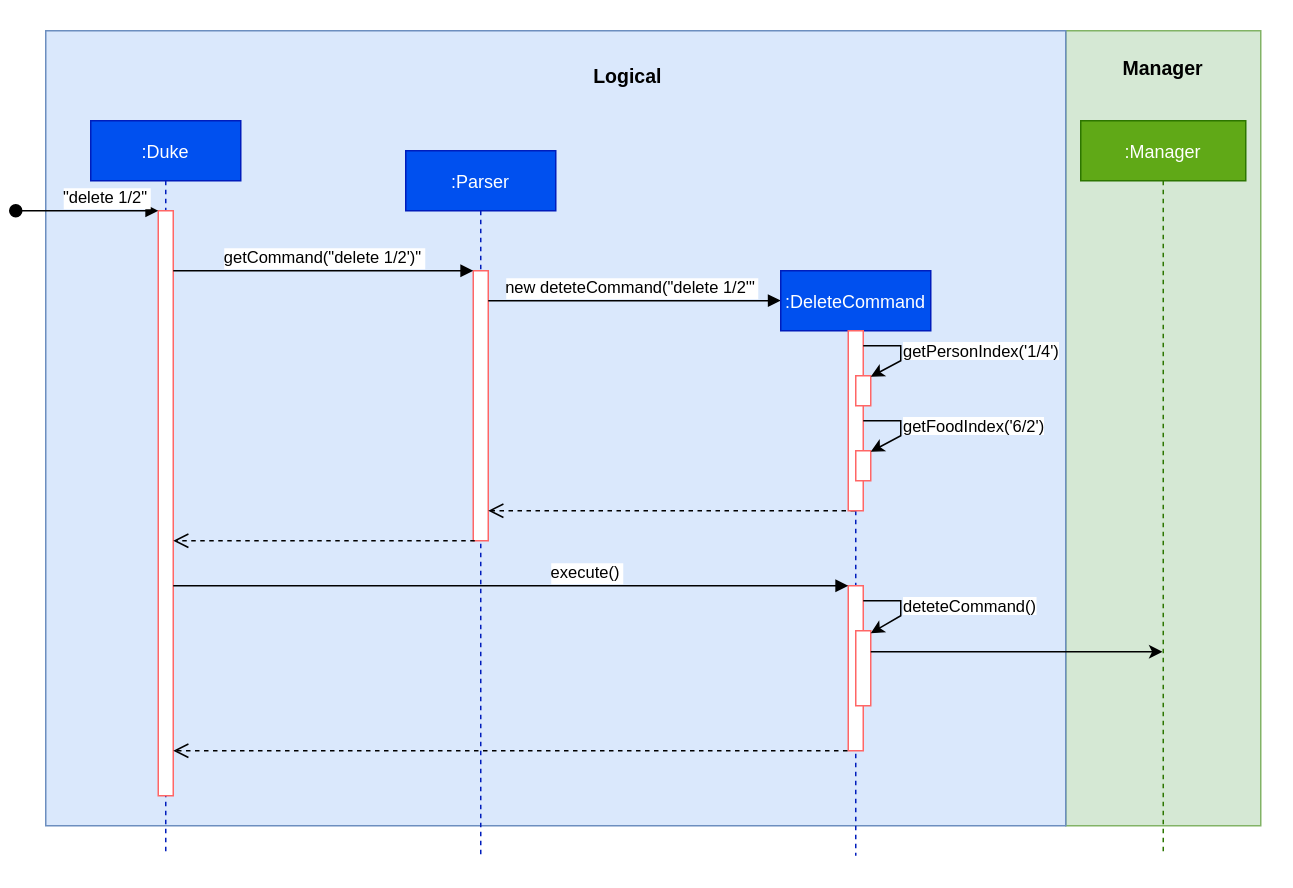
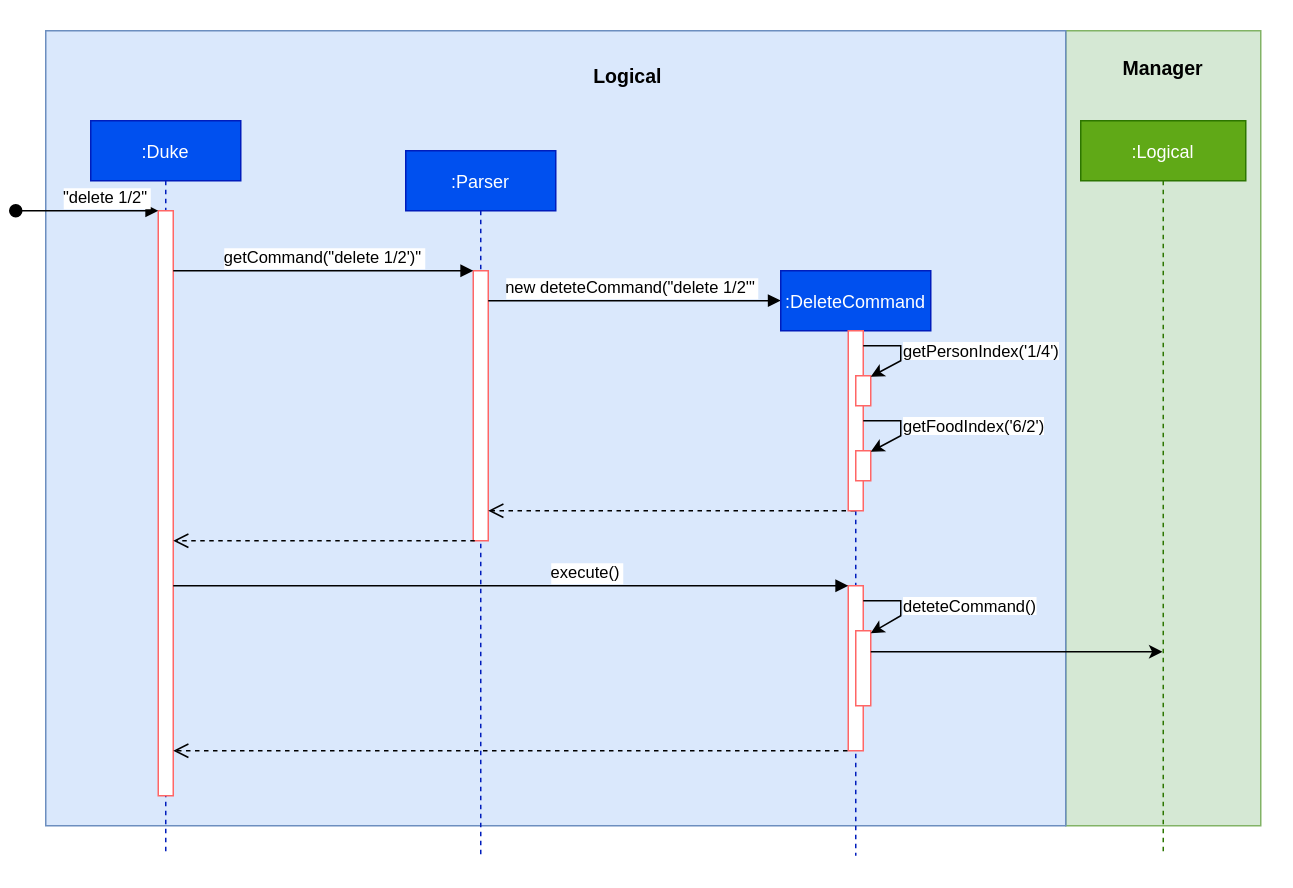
  <mxCell id="0" />
  <mxCell id="1" parent="0" />
  <mxCell id="2" value="" style="rounded=0;whiteSpace=wrap;html=1;fillColor=#d5e8d4;strokeColor=#82b366;" vertex="1" parent="1"><mxGeometry x="700" y="20" width="130" height="530" as="geometry" /></mxCell>
  <mxCell id="3" value="" style="rounded=0;whiteSpace=wrap;html=1;fillColor=#dae8fc;strokeColor=#6c8ebf;" vertex="1" parent="1"><mxGeometry x="20" y="20" width="680" height="530" as="geometry" /></mxCell>
  <mxCell id="4" value=":Duke" style="shape=umlLifeline;perimeter=lifelinePerimeter;container=1;collapsible=0;recursiveResize=0;rounded=0;shadow=0;strokeWidth=1;fillColor=#0050ef;strokeColor=#001DBC;fontColor=#ffffff;" parent="1" vertex="1"><mxGeometry x="50" y="80" width="100" height="490" as="geometry" /></mxCell>
  <mxCell id="5" value="" style="points=[];perimeter=orthogonalPerimeter;rounded=0;shadow=0;strokeWidth=1;strokeColor=#FF6666;" parent="4" vertex="1"><mxGeometry x="45" y="60" width="10" height="390" as="geometry" /></mxCell>
  <mxCell id="6" value="&quot;delete 1/2&quot;" style="verticalAlign=bottom;startArrow=oval;endArrow=block;startSize=8;shadow=0;strokeWidth=1;" parent="4" target="5" edge="1"><mxGeometry x="0.263" relative="1" as="geometry"><mxPoint x="-50" y="60" as="sourcePoint" /><Array as="points"><mxPoint x="-10" y="60" /></Array><mxPoint as="offset" /></mxGeometry></mxCell>
  <mxCell id="7" value=":Parser" style="shape=umlLifeline;perimeter=lifelinePerimeter;container=1;collapsible=0;recursiveResize=0;rounded=0;shadow=0;strokeWidth=1;fillColor=#0050ef;strokeColor=#001DBC;fontColor=#ffffff;" parent="1" vertex="1"><mxGeometry x="260" y="100" width="100" height="470" as="geometry" /></mxCell>
  <mxCell id="8" value="" style="points=[];perimeter=orthogonalPerimeter;rounded=0;shadow=0;strokeWidth=1;strokeColor=#FF6666;" parent="7" vertex="1"><mxGeometry x="45" y="80" width="10" height="180" as="geometry" /></mxCell>
  <mxCell id="9" value="" style="verticalAlign=bottom;endArrow=open;dashed=1;endSize=8;exitX=0.1;exitY=1;shadow=0;strokeWidth=1;exitDx=0;exitDy=0;exitPerimeter=0;" parent="1" source="8" target="5" edge="1"><mxGeometry relative="1" as="geometry"><mxPoint x="235" y="246" as="targetPoint" /><Array as="points"><mxPoint x="230" y="360" /></Array></mxGeometry></mxCell>
  <mxCell id="10" value="getCommand(&quot;delete 1/2')&quot;" style="verticalAlign=bottom;endArrow=block;entryX=0;entryY=0;shadow=0;strokeWidth=1;" parent="1" source="5" target="8" edge="1"><mxGeometry relative="1" as="geometry"><mxPoint x="235" y="170" as="sourcePoint" /></mxGeometry></mxCell>
  <mxCell id="11" value="new deteteCommand(&quot;delete 1/2'&quot;" style="verticalAlign=bottom;endArrow=block;shadow=0;strokeWidth=1;entryX=0;entryY=0.051;entryDx=0;entryDy=0;entryPerimeter=0;" parent="1" source="8" target="13" edge="1"><mxGeometry x="-0.026" relative="1" as="geometry"><mxPoint x="200" y="210" as="sourcePoint" /><mxPoint x="220" y="220" as="targetPoint" /><Array as="points"><mxPoint x="400" y="200" /><mxPoint x="490" y="200" /></Array><mxPoint as="offset" /></mxGeometry></mxCell>
  <mxCell id="12" value="" style="verticalAlign=bottom;endArrow=open;dashed=1;endSize=8;shadow=0;strokeWidth=1;exitX=0.45;exitY=1;exitDx=0;exitDy=0;exitPerimeter=0;" parent="1" source="14" target="8" edge="1"><mxGeometry relative="1" as="geometry"><mxPoint x="200" y="267" as="targetPoint" /><mxPoint x="220" y="296" as="sourcePoint" /></mxGeometry></mxCell>
  <mxCell id="13" value=":DeleteCommand" style="shape=umlLifeline;perimeter=lifelinePerimeter;container=1;collapsible=0;recursiveResize=0;rounded=0;shadow=0;strokeWidth=1;fillColor=#0050ef;strokeColor=#001DBC;fontColor=#ffffff;" vertex="1" parent="1"><mxGeometry x="510" y="180" width="100" height="390" as="geometry" /></mxCell>
  <mxCell id="14" value="" style="points=[];perimeter=orthogonalPerimeter;rounded=0;shadow=0;strokeWidth=1;strokeColor=#FF6666;" vertex="1" parent="13"><mxGeometry x="45" y="40" width="10" height="120" as="geometry" /></mxCell>
  <mxCell id="15" value="" style="points=[];perimeter=orthogonalPerimeter;rounded=0;shadow=0;strokeWidth=1;strokeColor=#FF6666;" vertex="1" parent="13"><mxGeometry x="50" y="70" width="10" height="20" as="geometry" /></mxCell>
  <mxCell id="16" value="" style="endArrow=classic;html=1;rounded=0;entryX=1;entryY=0.033;entryDx=0;entryDy=0;entryPerimeter=0;" edge="1" parent="13" target="15"><mxGeometry width="50" height="50" relative="1" as="geometry"><mxPoint x="55" y="50" as="sourcePoint" /><mxPoint x="70" y="70" as="targetPoint" /><Array as="points"><mxPoint x="80" y="50" /><mxPoint x="80" y="60" /></Array></mxGeometry></mxCell>
  <mxCell id="17" value="" style="points=[];perimeter=orthogonalPerimeter;rounded=0;shadow=0;strokeWidth=1;strokeColor=#FF6666;" vertex="1" parent="13"><mxGeometry x="45" y="210" width="10" height="110" as="geometry" /></mxCell>
  <mxCell id="18" value="&lt;span style=&quot;color: rgb(0 , 0 , 0) ; font-family: &amp;#34;helvetica&amp;#34; ; font-size: 11px ; font-style: normal ; font-weight: 400 ; letter-spacing: normal ; text-align: center ; text-indent: 0px ; text-transform: none ; word-spacing: 0px ; background-color: rgb(255 , 255 , 255) ; display: inline ; float: none&quot;&gt;getPersonIndex('1/4')&lt;/span&gt;" style="text;whiteSpace=wrap;html=1;" vertex="1" parent="1"><mxGeometry x="590" y="220" width="180" height="30" as="geometry" /></mxCell>
  <mxCell id="19" value="" style="points=[];perimeter=orthogonalPerimeter;rounded=0;shadow=0;strokeWidth=1;strokeColor=#FF6666;" vertex="1" parent="1"><mxGeometry x="560" y="300" width="10" height="20" as="geometry" /></mxCell>
  <mxCell id="20" value="" style="endArrow=classic;html=1;rounded=0;entryX=1;entryY=0.033;entryDx=0;entryDy=0;entryPerimeter=0;" edge="1" parent="1" target="19"><mxGeometry width="50" height="50" relative="1" as="geometry"><mxPoint x="565" y="280" as="sourcePoint" /><mxPoint x="30" y="130" as="targetPoint" /><Array as="points"><mxPoint x="590" y="280" /><mxPoint x="590" y="290" /></Array></mxGeometry></mxCell>
  <mxCell id="21" value="&lt;span style=&quot;color: rgb(0 , 0 , 0) ; font-family: &amp;#34;helvetica&amp;#34; ; font-size: 11px ; font-style: normal ; font-weight: 400 ; letter-spacing: normal ; text-align: center ; text-indent: 0px ; text-transform: none ; word-spacing: 0px ; background-color: rgb(255 , 255 , 255) ; display: inline ; float: none&quot;&gt;getFoodIndex('6/2')&lt;/span&gt;" style="text;whiteSpace=wrap;html=1;" vertex="1" parent="1"><mxGeometry x="590" y="270" width="180" height="30" as="geometry" /></mxCell>
  <mxCell id="22" value="execute()" style="verticalAlign=bottom;endArrow=block;shadow=0;strokeWidth=1;entryX=0;entryY=0;entryDx=0;entryDy=0;entryPerimeter=0;" edge="1" parent="1" source="5" target="17"><mxGeometry x="0.222" relative="1" as="geometry"><mxPoint x="110" y="390" as="sourcePoint" /><mxPoint x="550" y="390" as="targetPoint" /><Array as="points"><mxPoint x="210" y="390" /></Array><mxPoint as="offset" /></mxGeometry></mxCell>
  <mxCell id="23" value="" style="points=[];perimeter=orthogonalPerimeter;rounded=0;shadow=0;strokeWidth=1;strokeColor=#FF6666;" vertex="1" parent="1"><mxGeometry x="560" y="420" width="10" height="50" as="geometry" /></mxCell>
  <mxCell id="24" value="" style="endArrow=classic;html=1;rounded=0;entryX=1;entryY=0.033;entryDx=0;entryDy=0;entryPerimeter=0;" edge="1" parent="1" target="23"><mxGeometry width="50" height="50" relative="1" as="geometry"><mxPoint x="565" y="400" as="sourcePoint" /><mxPoint x="30" y="250" as="targetPoint" /><Array as="points"><mxPoint x="590" y="400" /><mxPoint x="590" y="410" /></Array></mxGeometry></mxCell>
  <mxCell id="25" value="&lt;span style=&quot;color: rgb(0 , 0 , 0) ; font-family: &amp;#34;helvetica&amp;#34; ; font-size: 11px ; font-style: normal ; font-weight: 400 ; letter-spacing: normal ; text-align: center ; text-indent: 0px ; text-transform: none ; word-spacing: 0px ; background-color: rgb(255 , 255 , 255) ; display: inline ; float: none&quot;&gt;deteteCommand()&lt;/span&gt;" style="text;whiteSpace=wrap;html=1;" vertex="1" parent="1"><mxGeometry x="590" y="390" width="180" height="30" as="geometry" /></mxCell>
  <mxCell id="26" value="" style="endArrow=classic;html=1;rounded=0;" edge="1" parent="1" target="28"><mxGeometry width="50" height="50" relative="1" as="geometry"><mxPoint x="570" y="434" as="sourcePoint" /><mxPoint x="720" y="434" as="targetPoint" /><Array as="points"><mxPoint x="600" y="434" /><mxPoint x="620" y="434" /></Array></mxGeometry></mxCell>
  <mxCell id="27" value="" style="verticalAlign=bottom;endArrow=open;dashed=1;endSize=8;shadow=0;strokeWidth=1;exitX=0.45;exitY=1;exitDx=0;exitDy=0;exitPerimeter=0;" edge="1" parent="1"><mxGeometry relative="1" as="geometry"><mxPoint x="105" y="500" as="targetPoint" /><mxPoint x="554.5" y="500" as="sourcePoint" /></mxGeometry></mxCell>
- <mxCell id="28" value=":Manager" style="shape=umlLifeline;perimeter=lifelinePerimeter;container=1;collapsible=0;recursiveResize=0;rounded=0;shadow=0;strokeWidth=1;fillColor=#60a917;strokeColor=#2D7600;fontColor=#ffffff;" vertex="1" parent="1"><mxGeometry x="710" y="80" width="110" height="490" as="geometry" /></mxCell>
+ <mxCell id="28" value=":Logical" style="shape=umlLifeline;perimeter=lifelinePerimeter;container=1;collapsible=0;recursiveResize=0;rounded=0;shadow=0;strokeWidth=1;fillColor=#60a917;strokeColor=#2D7600;fontColor=#ffffff;" vertex="1" parent="1"><mxGeometry x="710" y="80" width="110" height="490" as="geometry" /></mxCell>
  <mxCell id="29" value="&lt;b&gt;&lt;font style=&quot;font-size: 13px&quot;&gt;Logical&amp;nbsp;&lt;/font&gt;&lt;/b&gt;" style="text;html=1;strokeColor=none;fillColor=none;align=center;verticalAlign=middle;whiteSpace=wrap;rounded=0;" vertex="1" parent="1"><mxGeometry x="380" y="35" width="60" height="30" as="geometry" /></mxCell>
  <mxCell id="30" value="&lt;b&gt;&lt;font style=&quot;font-size: 13px&quot;&gt;Manager&lt;/font&gt;&lt;/b&gt;" style="text;html=1;strokeColor=none;fillColor=none;align=center;verticalAlign=middle;whiteSpace=wrap;rounded=0;" vertex="1" parent="1"><mxGeometry x="735" y="30" width="60" height="30" as="geometry" /></mxCell>
